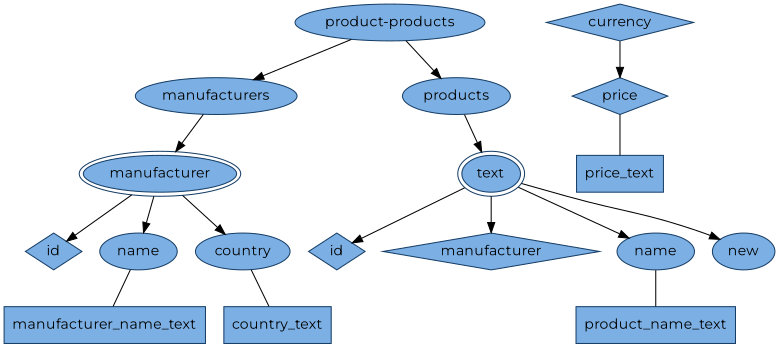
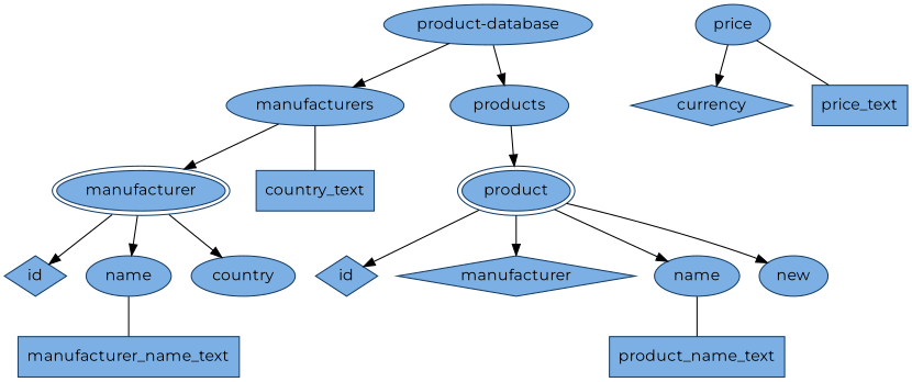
  digraph {
    fontname=Montserrat
    node [color="#153d66" fillcolor="#7cb0e4" fontname=Montserrat peripheries=1 shape=ellipse style=filled]
    edge [arrowhead=normal fontname=Montserrat]
-   n1 [label="product-products"]
+   n1 [label="product-database"]
    n2 [label=manufacturers]
    n3 [label=manufacturer peripheries=2]
    n4 [label=id shape=diamond]
    n5 [label=name]
    manufacturer_name_text [shape=box]
    n7 [label=country]
    country_text [shape=box]
    n9 [label=products]
-   n10 [label=text peripheries=2]
+   n10 [label=product peripheries=2]
    n11 [label=id shape=diamond]
    n12 [label=manufacturer shape=diamond]
    n13 [label=name]
    product_name_text [shape=box]
    n15 [label=new]
-   n16 [label=price shape=diamond]
+   n16 [label=price]
    n17 [label=currency shape=diamond]
    price_text [shape=box]
    subgraph sub_1 {
      n1
    }
    subgraph sub_2 {
      n2
    }
    subgraph sub_3 {
      n3
    }
    subgraph sub_4 {
      n4
    }
    subgraph sub_5 {
      n5
    }
    subgraph sub_6 {
      manufacturer_name_text
    }
    subgraph sub_7 {
      n7
    }
    subgraph sub_8 {
      country_text
    }
    subgraph sub_9 {
      n9
    }
    subgraph sub_10 {
      n10
    }
    subgraph sub_11 {
      n11
    }
    subgraph sub_12 {
      n12
    }
    subgraph sub_13 {
      n13
    }
    subgraph sub_14 {
      product_name_text
    }
    subgraph sub_15 {
      n15
    }
    subgraph sub_16 {
      n16
    }
    subgraph sub_17 {
      n17
    }
    subgraph sub_18 {
      price_text
    }
    n1 -> n2
    n1 -> n9
    n2 -> n3
    n3 -> n4
    n3 -> n5
    n3 -> n7
    n5 -> manufacturer_name_text [arrowhead=none]
-   n7 -> country_text [arrowhead=none]
+   n2 -> country_text [arrowhead=none]
    n9 -> n10
    n10 -> n11
    n10 -> n12
    n10 -> n13
    n10 -> n15
    n13 -> product_name_text [arrowhead=none]
-   n17 -> n16
+   n16 -> n17
    n16 -> price_text [arrowhead=none]
  }
